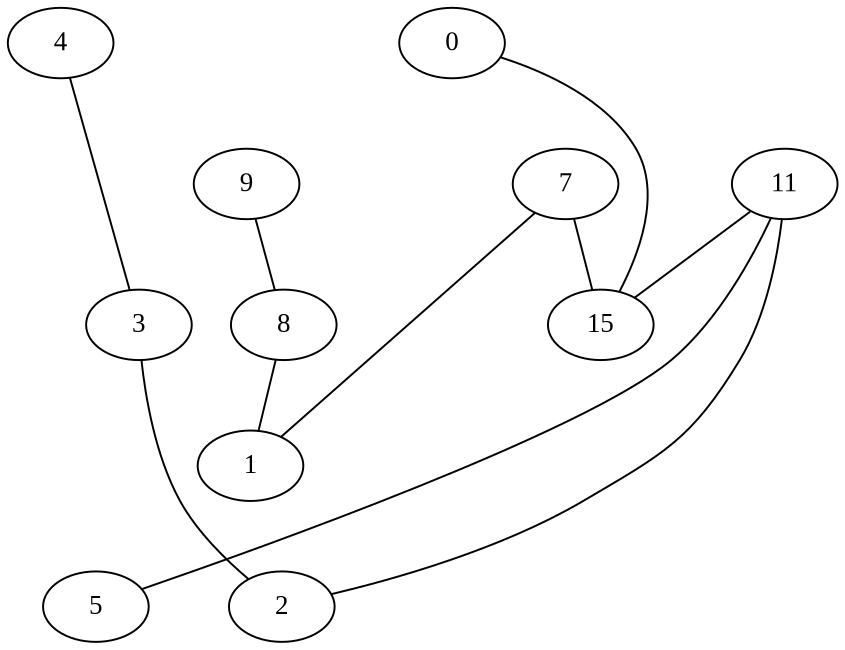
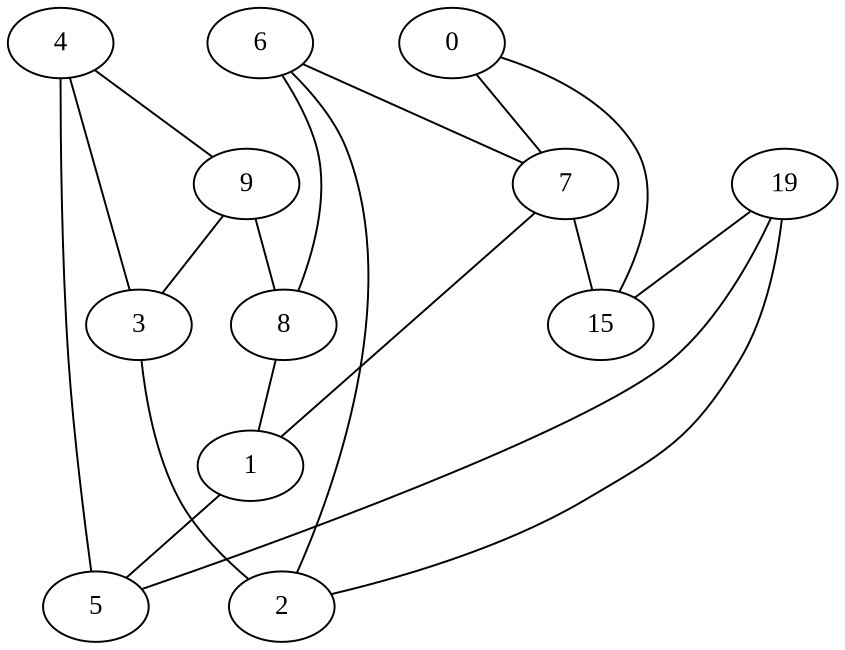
  strict graph {
    fontname="Liberation Serif"
    node [fontname="Liberation Serif" weight=0]
    edge [fontname="Liberation Serif" weight=0]
    4
    9
    5
    3
    8
    2
    1
    n8 [label=15]
    0
    7
-   11
+   6
+   11 [label=19]
+   4 -- 9
+   4 -- 5
    4 -- 3
+   9 -- 3
    9 -- 8
    3 -- 2
    8 -- 1
+   1 -- 5
    0 -- n8
+   0 -- 7
    7 -- 1
    7 -- n8
+   6 -- 8
+   6 -- 2
+   6 -- 7
    11 -- 5
    11 -- 2
    11 -- n8
  }
